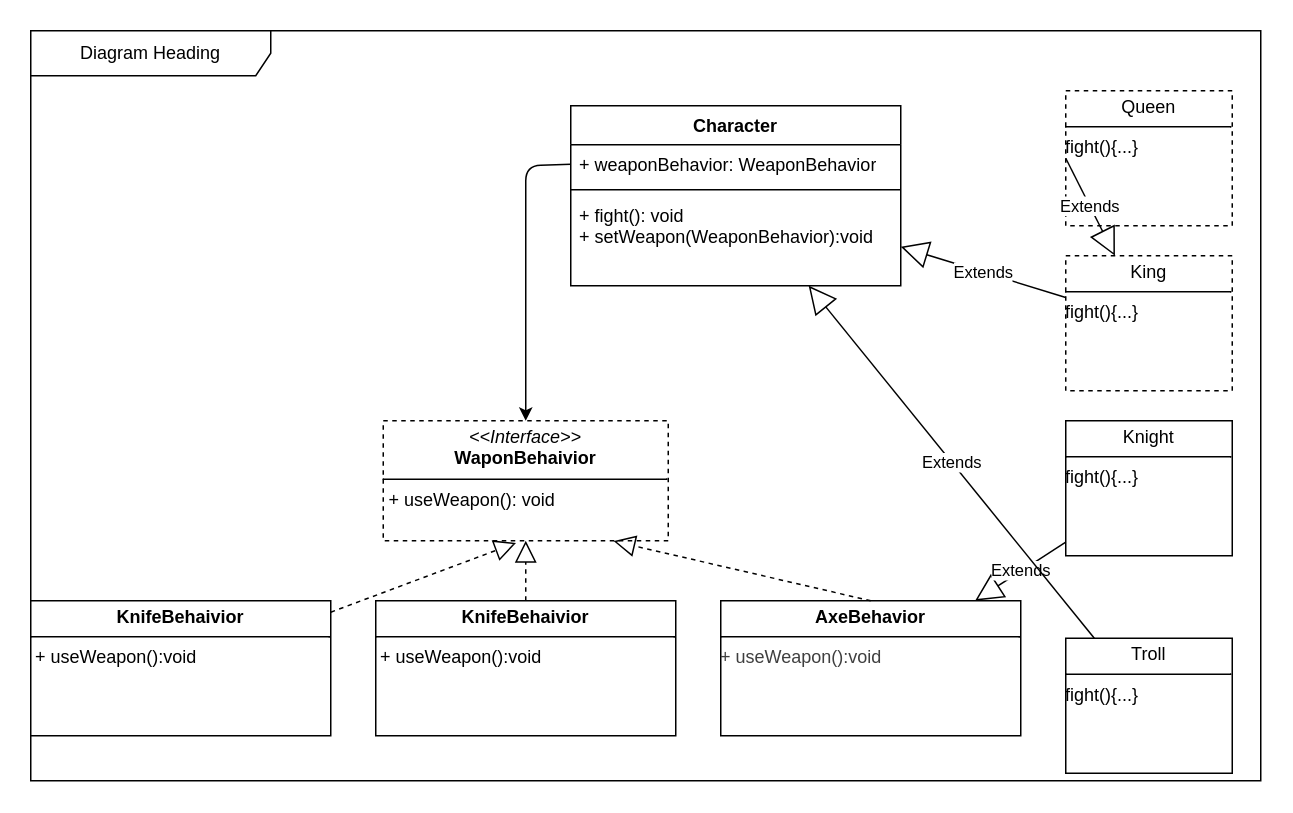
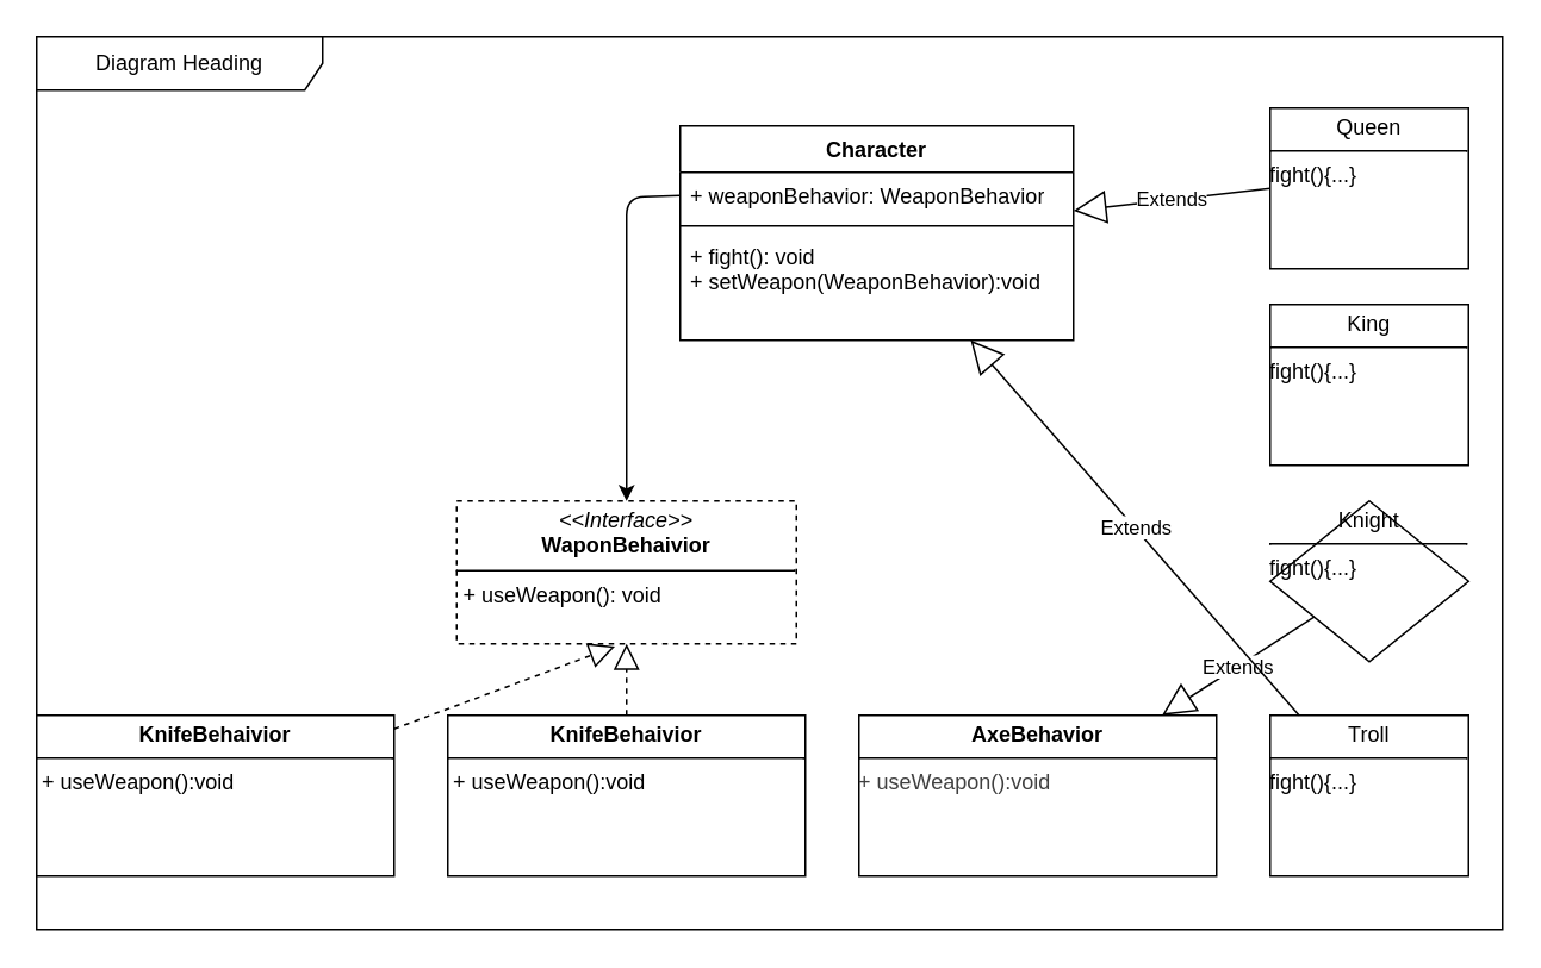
  <mxCell id="0" />
  <mxCell id="1" parent="0" />
  <mxCell id="2" value="Diagram Heading" style="shape=umlFrame;whiteSpace=wrap;html=1;pointerEvents=0;recursiveResize=0;container=1;collapsible=0;width=160;" vertex="1" parent="1"><mxGeometry x="20" y="20" width="820" height="500" as="geometry" /></mxCell>
  <mxCell id="3" value="&lt;p style=&quot;margin:0px;margin-top:4px;text-align:center;&quot;&gt;&lt;i&gt;&amp;lt;&amp;lt;Interface&amp;gt;&amp;gt;&lt;/i&gt;&lt;br&gt;&lt;b&gt;WaponBehaivior&lt;/b&gt;&lt;/p&gt;&lt;hr size=&quot;1&quot; style=&quot;border-style:solid;&quot;&gt;&lt;p style=&quot;margin:0px;margin-left:4px;&quot;&gt;&lt;/p&gt;&lt;p style=&quot;margin:0px;margin-left:4px;&quot;&gt;+ useWeapon(): void&lt;br&gt;&lt;br&gt;&lt;/p&gt;" style="verticalAlign=top;align=left;overflow=fill;html=1;whiteSpace=wrap;dashed=1;" vertex="1" parent="2"><mxGeometry x="235" y="260" width="190" height="80" as="geometry" /></mxCell>
  <mxCell id="4" value="Character" style="swimlane;fontStyle=1;align=center;verticalAlign=top;childLayout=stackLayout;horizontal=1;startSize=26;horizontalStack=0;resizeParent=1;resizeParentMax=0;resizeLast=0;collapsible=1;marginBottom=0;whiteSpace=wrap;html=1;" vertex="1" parent="2"><mxGeometry x="360" y="50" width="220" height="120" as="geometry" /></mxCell>
  <mxCell id="5" value="+ weaponBehavior: WeaponBehavior" style="text;strokeColor=none;fillColor=none;align=left;verticalAlign=top;spacingLeft=4;spacingRight=4;overflow=hidden;rotatable=0;points=[[0,0.5],[1,0.5]];portConstraint=eastwest;whiteSpace=wrap;html=1;" vertex="1" parent="4"><mxGeometry y="26" width="220" height="26" as="geometry" /></mxCell>
  <mxCell id="6" value="" style="line;strokeWidth=1;fillColor=none;align=left;verticalAlign=middle;spacingTop=-1;spacingLeft=3;spacingRight=3;rotatable=0;labelPosition=right;points=[];portConstraint=eastwest;strokeColor=inherit;" vertex="1" parent="4"><mxGeometry y="52" width="220" height="8" as="geometry" /></mxCell>
  <mxCell id="7" value="+ fight(): void&lt;div&gt;+ setWeapon(WeaponBehavior):void&lt;/div&gt;&lt;div&gt;&lt;br&gt;&lt;/div&gt;" style="text;strokeColor=none;fillColor=none;align=left;verticalAlign=top;spacingLeft=4;spacingRight=4;overflow=hidden;rotatable=0;points=[[0,0.5],[1,0.5]];portConstraint=eastwest;whiteSpace=wrap;html=1;" vertex="1" parent="4"><mxGeometry y="60" width="220" height="60" as="geometry" /></mxCell>
  <mxCell id="8" style="edgeStyle=none;html=1;entryX=0.5;entryY=0;entryDx=0;entryDy=0;exitX=0;exitY=0.5;exitDx=0;exitDy=0;" edge="1" parent="2" source="5" target="3"><mxGeometry relative="1" as="geometry"><Array as="points"><mxPoint x="330" y="90" /></Array></mxGeometry></mxCell>
  <mxCell id="9" value="&lt;p style=&quot;margin:0px;margin-top:4px;text-align:center;&quot;&gt;&lt;b&gt;KnifeBehaivior&lt;/b&gt;&lt;/p&gt;&lt;hr size=&quot;1&quot; style=&quot;border-style:solid;&quot;&gt;&lt;div style=&quot;height:2px;&quot;&gt;&amp;nbsp;+ useWeapon():void&lt;/div&gt;" style="verticalAlign=top;align=left;overflow=fill;html=1;whiteSpace=wrap;" vertex="1" parent="2"><mxGeometry y="380" width="200" height="90" as="geometry" /></mxCell>
  <mxCell id="10" value="&lt;p style=&quot;margin:0px;margin-top:4px;text-align:center;&quot;&gt;&lt;b&gt;KnifeBehaivior&lt;/b&gt;&lt;/p&gt;&lt;hr size=&quot;1&quot; style=&quot;border-style:solid;&quot;&gt;&lt;div style=&quot;height:2px;&quot;&gt;&amp;nbsp;+ useWeapon():void&lt;/div&gt;" style="verticalAlign=top;align=left;overflow=fill;html=1;whiteSpace=wrap;" vertex="1" parent="2"><mxGeometry x="230" y="380" width="200" height="90" as="geometry" /></mxCell>
  <mxCell id="11" value="&lt;p style=&quot;margin:0px;margin-top:4px;text-align:center;&quot;&gt;&lt;b&gt;AxeBehavior&lt;/b&gt;&lt;/p&gt;&lt;hr size=&quot;1&quot; style=&quot;border-style:solid;&quot;&gt;&lt;div style=&quot;height:2px;&quot;&gt;&lt;span style=&quot;color: rgb(63, 63, 63);&quot;&gt;+ useWeapon():void&lt;/span&gt;&lt;/div&gt;" style="verticalAlign=top;align=left;overflow=fill;html=1;whiteSpace=wrap;" vertex="1" parent="2"><mxGeometry x="460" y="380" width="200" height="90" as="geometry" /></mxCell>
  <mxCell id="12" value="" style="endArrow=block;dashed=1;endFill=0;endSize=12;html=1;entryX=0.466;entryY=1.018;entryDx=0;entryDy=0;entryPerimeter=0;" edge="1" parent="2" source="9" target="3"><mxGeometry width="160" relative="1" as="geometry"><mxPoint x="320" y="280" as="sourcePoint" /><mxPoint x="480" y="280" as="targetPoint" /></mxGeometry></mxCell>
  <mxCell id="13" value="" style="endArrow=block;dashed=1;endFill=0;endSize=12;html=1;entryX=0.5;entryY=1;entryDx=0;entryDy=0;exitX=0.5;exitY=0;exitDx=0;exitDy=0;" edge="1" parent="2" source="10" target="3"><mxGeometry width="160" relative="1" as="geometry"><mxPoint x="164" y="390" as="sourcePoint" /><mxPoint x="259" y="311" as="targetPoint" /></mxGeometry></mxCell>
- <mxCell id="14" value="" style="endArrow=block;dashed=1;endFill=0;endSize=12;html=1;entryX=0.808;entryY=1.003;entryDx=0;entryDy=0;entryPerimeter=0;exitX=0.5;exitY=0;exitDx=0;exitDy=0;" edge="1" parent="2" source="11" target="3"><mxGeometry width="160" relative="1" as="geometry"><mxPoint x="340" y="390" as="sourcePoint" /><mxPoint x="265" y="310" as="targetPoint" /></mxGeometry></mxCell>
- <mxCell id="15" value="&lt;p style=&quot;margin:0px;margin-top:4px;text-align:center;&quot;&gt;Queen&lt;/p&gt;&lt;hr size=&quot;1&quot; style=&quot;border-style:solid;&quot;&gt;&lt;div style=&quot;height:2px;&quot;&gt;fight(){...}&lt;/div&gt;" style="verticalAlign=top;align=left;overflow=fill;html=1;whiteSpace=wrap;dashed=1;" vertex="1" parent="2"><mxGeometry x="690" y="40" width="111" height="90" as="geometry" /></mxCell>
- <mxCell id="16" value="&lt;p style=&quot;margin:0px;margin-top:4px;text-align:center;&quot;&gt;King&lt;/p&gt;&lt;hr size=&quot;1&quot; style=&quot;border-style:solid;&quot;&gt;&lt;div style=&quot;height:2px;&quot;&gt;fight(){...}&lt;/div&gt;" style="verticalAlign=top;align=left;overflow=fill;html=1;whiteSpace=wrap;dashed=1;" vertex="1" parent="2"><mxGeometry x="690" y="150" width="111" height="90" as="geometry" /></mxCell>
- <mxCell id="17" value="&lt;p style=&quot;margin:0px;margin-top:4px;text-align:center;&quot;&gt;Knight&lt;/p&gt;&lt;hr size=&quot;1&quot; style=&quot;border-style:solid;&quot;&gt;&lt;div style=&quot;height:2px;&quot;&gt;fight(){...}&lt;/div&gt;" style="verticalAlign=top;align=left;overflow=fill;html=1;whiteSpace=wrap;" vertex="1" parent="2"><mxGeometry x="690" y="260" width="111" height="90" as="geometry" /></mxCell>
- <mxCell id="18" value="&lt;p style=&quot;margin:0px;margin-top:4px;text-align:center;&quot;&gt;Troll&lt;/p&gt;&lt;hr size=&quot;1&quot; style=&quot;border-style:solid;&quot;&gt;&lt;div style=&quot;height:2px;&quot;&gt;fight(){...}&lt;/div&gt;" style="verticalAlign=top;align=left;overflow=fill;html=1;whiteSpace=wrap;" vertex="1" parent="2"><mxGeometry x="690" y="405" width="111" height="90" as="geometry" /></mxCell>
- <mxCell id="19" value="Extends" style="endArrow=block;endSize=16;endFill=0;html=1;exitX=0;exitY=0.5;exitDx=0;exitDy=0;" edge="1" parent="2" source="15" target="16"><mxGeometry width="160" relative="1" as="geometry"><mxPoint x="690" y="200" as="sourcePoint" /><mxPoint x="850" y="200" as="targetPoint" /></mxGeometry></mxCell>
- <mxCell id="20" value="Extends" style="endArrow=block;endSize=16;endFill=0;html=1;" edge="1" parent="2" source="16" target="4"><mxGeometry width="160" relative="1" as="geometry"><mxPoint x="850" y="105" as="sourcePoint" /><mxPoint x="590" y="116" as="targetPoint" /></mxGeometry></mxCell>
+ <mxCell id="15" value="&lt;p style=&quot;margin:0px;margin-top:4px;text-align:center;&quot;&gt;Queen&lt;/p&gt;&lt;hr size=&quot;1&quot; style=&quot;border-style:solid;&quot;&gt;&lt;div style=&quot;height:2px;&quot;&gt;fight(){...}&lt;/div&gt;" style="verticalAlign=top;align=left;overflow=fill;html=1;whiteSpace=wrap;" vertex="1" parent="2"><mxGeometry x="690" y="40" width="111" height="90" as="geometry" /></mxCell>
+ <mxCell id="16" value="&lt;p style=&quot;margin:0px;margin-top:4px;text-align:center;&quot;&gt;King&lt;/p&gt;&lt;hr size=&quot;1&quot; style=&quot;border-style:solid;&quot;&gt;&lt;div style=&quot;height:2px;&quot;&gt;fight(){...}&lt;/div&gt;" style="verticalAlign=top;align=left;overflow=fill;html=1;whiteSpace=wrap;" vertex="1" parent="2"><mxGeometry x="690" y="150" width="111" height="90" as="geometry" /></mxCell>
+ <mxCell id="17" value="&lt;p style=&quot;margin:0px;margin-top:4px;text-align:center;&quot;&gt;Knight&lt;/p&gt;&lt;hr size=&quot;1&quot; style=&quot;border-style:solid;&quot;&gt;&lt;div style=&quot;height:2px;&quot;&gt;fight(){...}&lt;/div&gt;" style="rhombus;verticalAlign=top;align=left;overflow=fill;html=1;whiteSpace=wrap;" vertex="1" parent="2"><mxGeometry x="690" y="260" width="111" height="90" as="geometry" /></mxCell>
+ <mxCell id="18" value="&lt;p style=&quot;margin:0px;margin-top:4px;text-align:center;&quot;&gt;Troll&lt;/p&gt;&lt;hr size=&quot;1&quot; style=&quot;border-style:solid;&quot;&gt;&lt;div style=&quot;height:2px;&quot;&gt;fight(){...}&lt;/div&gt;" style="verticalAlign=top;align=left;overflow=fill;html=1;whiteSpace=wrap;" vertex="1" parent="2"><mxGeometry x="690" y="380" width="111" height="90" as="geometry" /></mxCell>
+ <mxCell id="19" value="Extends" style="endArrow=block;endSize=16;endFill=0;html=1;exitX=0;exitY=0.5;exitDx=0;exitDy=0;" edge="1" parent="2" source="15" target="4"><mxGeometry width="160" relative="1" as="geometry"><mxPoint x="690" y="200" as="sourcePoint" /><mxPoint x="850" y="200" as="targetPoint" /></mxGeometry></mxCell>
  <mxCell id="21" value="Extends" style="endArrow=block;endSize=16;endFill=0;html=1;" edge="1" parent="2" source="17" target="11"><mxGeometry width="160" relative="1" as="geometry"><mxPoint x="850" y="203" as="sourcePoint" /><mxPoint x="590" y="145" as="targetPoint" /></mxGeometry></mxCell>
  <mxCell id="22" value="Extends" style="endArrow=block;endSize=16;endFill=0;html=1;" edge="1" parent="2" source="18" target="4"><mxGeometry width="160" relative="1" as="geometry"><mxPoint x="850" y="298" as="sourcePoint" /><mxPoint x="590" y="173" as="targetPoint" /></mxGeometry></mxCell>
